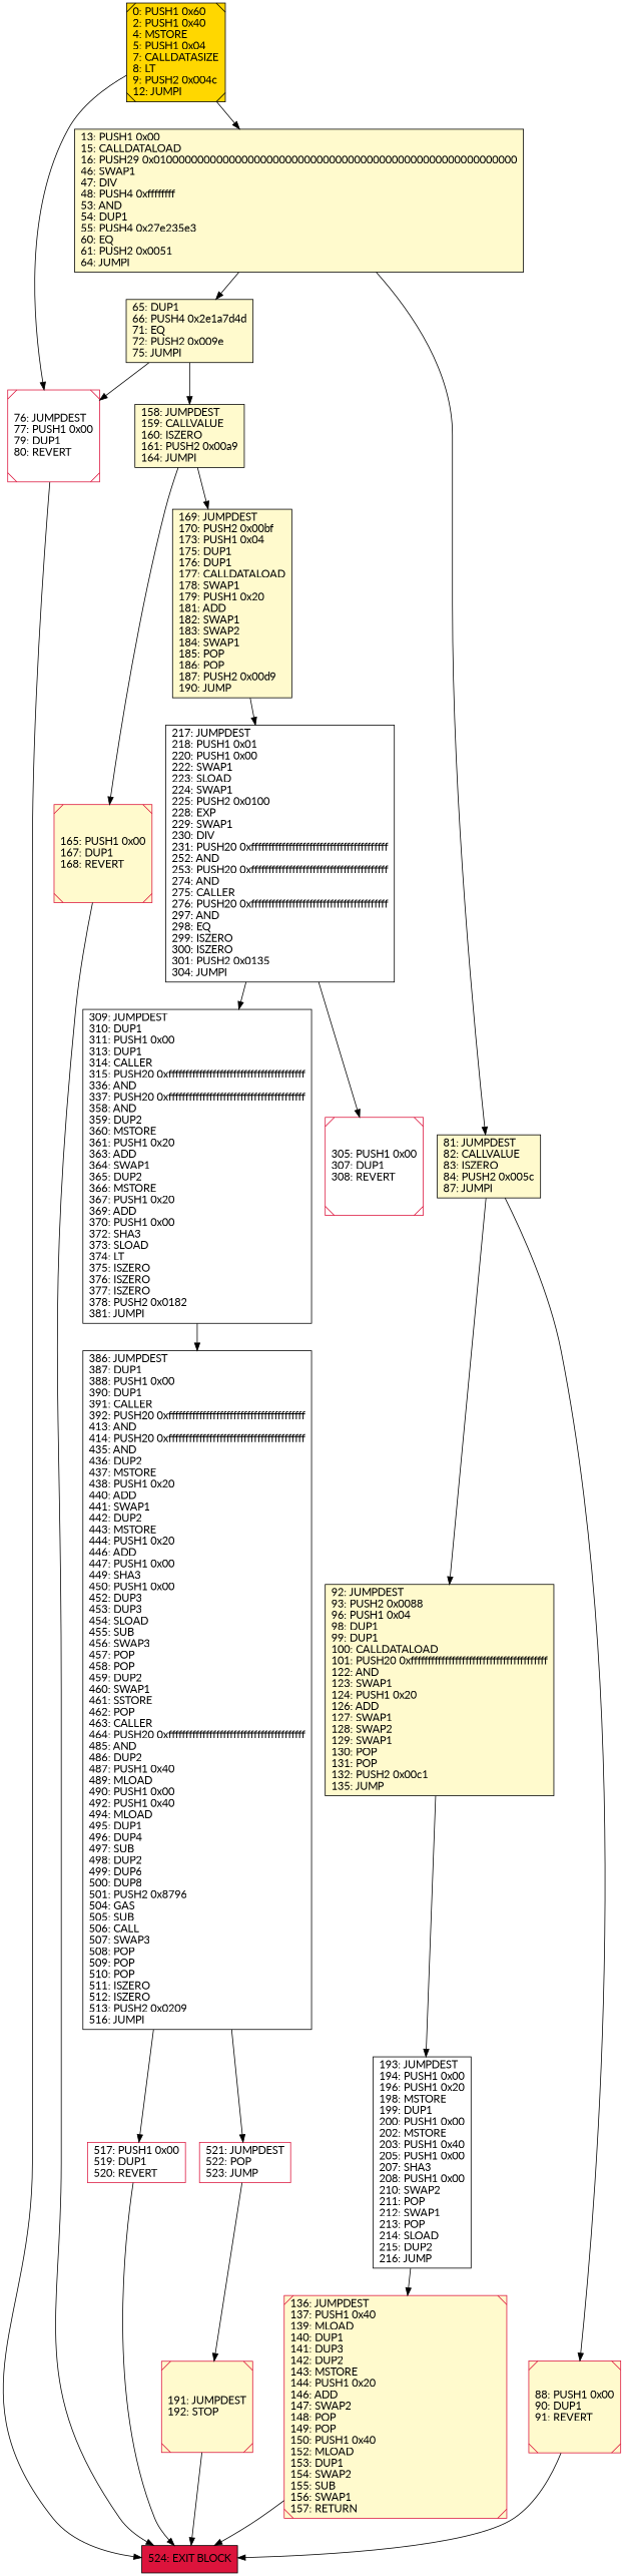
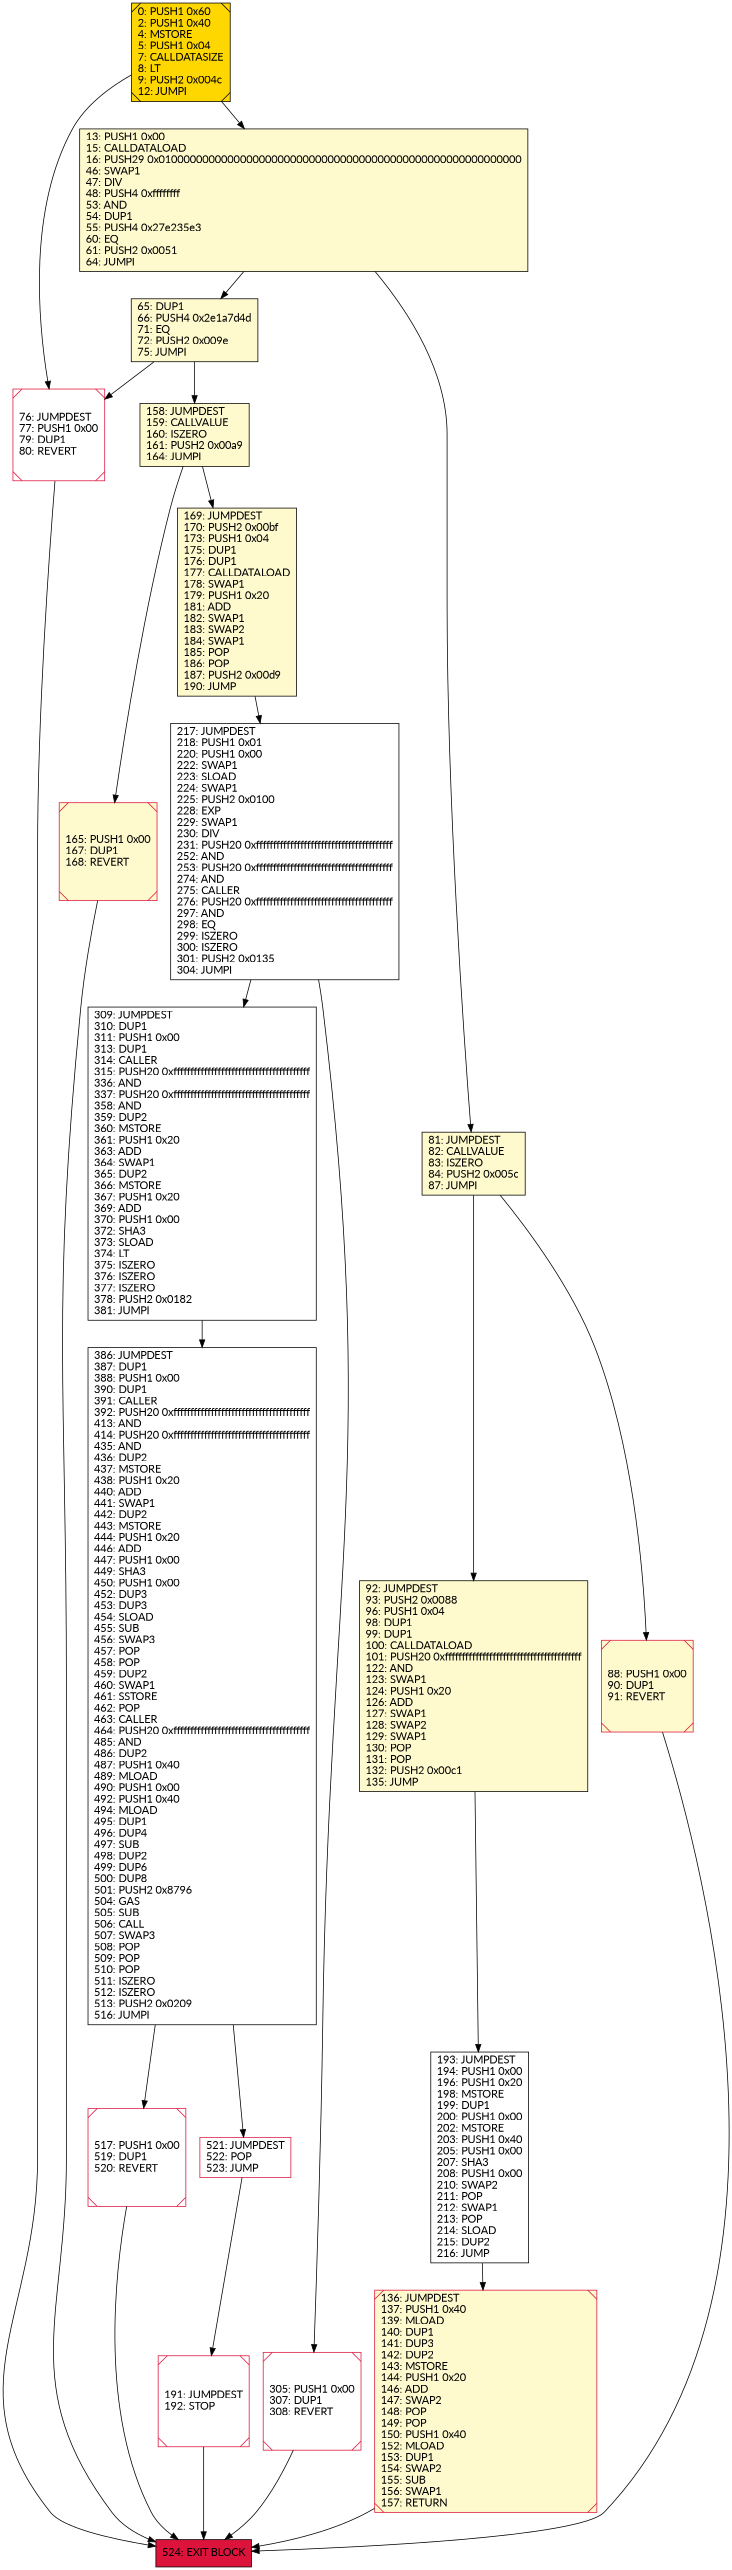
  digraph {
    fontname=Lato
    rankdir=UD
    node [color=black fillcolor=lemonchiffon fontcolor=black fontname=Lato shape=box style=filled]
    edge [fontname=Lato]
    n1 [label="92: JUMPDEST\l93: PUSH2 0x0088\l96: PUSH1 0x04\l98: DUP1\l99: DUP1\l100: CALLDATALOAD\l101: PUSH20 0xffffffffffffffffffffffffffffffffffffffff\l122: AND\l123: SWAP1\l124: PUSH1 0x20\l126: ADD\l127: SWAP1\l128: SWAP2\l129: SWAP1\l130: POP\l131: POP\l132: PUSH2 0x00c1\l135: JUMP\l"]
    n2 [fillcolor=white label="193: JUMPDEST\l194: PUSH1 0x00\l196: PUSH1 0x20\l198: MSTORE\l199: DUP1\l200: PUSH1 0x00\l202: MSTORE\l203: PUSH1 0x40\l205: PUSH1 0x00\l207: SHA3\l208: PUSH1 0x00\l210: SWAP2\l211: POP\l212: SWAP1\l213: POP\l214: SLOAD\l215: DUP2\l216: JUMP\l"]
    n3 [color=crimson label="136: JUMPDEST\l137: PUSH1 0x40\l139: MLOAD\l140: DUP1\l141: DUP3\l142: DUP2\l143: MSTORE\l144: PUSH1 0x20\l146: ADD\l147: SWAP2\l148: POP\l149: POP\l150: PUSH1 0x40\l152: MLOAD\l153: DUP1\l154: SWAP2\l155: SUB\l156: SWAP1\l157: RETURN\l" shape=Msquare]
    n4 [label="65: DUP1\l66: PUSH4 0x2e1a7d4d\l71: EQ\l72: PUSH2 0x009e\l75: JUMPI\l"]
    n5 [color=crimson fillcolor=white label="76: JUMPDEST\l77: PUSH1 0x00\l79: DUP1\l80: REVERT\l" shape=Msquare]
    n6 [label="158: JUMPDEST\l159: CALLVALUE\l160: ISZERO\l161: PUSH2 0x00a9\l164: JUMPI\l"]
    n7 [fillcolor=crimson label="524: EXIT BLOCK\l"]
    n8 [color=crimson label="165: PUSH1 0x00\l167: DUP1\l168: REVERT\l" shape=Msquare]
    n9 [label="169: JUMPDEST\l170: PUSH2 0x00bf\l173: PUSH1 0x04\l175: DUP1\l176: DUP1\l177: CALLDATALOAD\l178: SWAP1\l179: PUSH1 0x20\l181: ADD\l182: SWAP1\l183: SWAP2\l184: SWAP1\l185: POP\l186: POP\l187: PUSH2 0x00d9\l190: JUMP\l"]
    n10 [fillcolor=white label="386: JUMPDEST\l387: DUP1\l388: PUSH1 0x00\l390: DUP1\l391: CALLER\l392: PUSH20 0xffffffffffffffffffffffffffffffffffffffff\l413: AND\l414: PUSH20 0xffffffffffffffffffffffffffffffffffffffff\l435: AND\l436: DUP2\l437: MSTORE\l438: PUSH1 0x20\l440: ADD\l441: SWAP1\l442: DUP2\l443: MSTORE\l444: PUSH1 0x20\l446: ADD\l447: PUSH1 0x00\l449: SHA3\l450: PUSH1 0x00\l452: DUP3\l453: DUP3\l454: SLOAD\l455: SUB\l456: SWAP3\l457: POP\l458: POP\l459: DUP2\l460: SWAP1\l461: SSTORE\l462: POP\l463: CALLER\l464: PUSH20 0xffffffffffffffffffffffffffffffffffffffff\l485: AND\l486: DUP2\l487: PUSH1 0x40\l489: MLOAD\l490: PUSH1 0x00\l492: PUSH1 0x40\l494: MLOAD\l495: DUP1\l496: DUP4\l497: SUB\l498: DUP2\l499: DUP6\l500: DUP8\l501: PUSH2 0x8796\l504: GAS\l505: SUB\l506: CALL\l507: SWAP3\l508: POP\l509: POP\l510: POP\l511: ISZERO\l512: ISZERO\l513: PUSH2 0x0209\l516: JUMPI\l"]
-   n11 [color=crimson fillcolor=white label="517: PUSH1 0x00\l519: DUP1\l520: REVERT\l"]
+   n11 [color=crimson fillcolor=white label="517: PUSH1 0x00\l519: DUP1\l520: REVERT\l" shape=Msquare]
    n12 [color=crimson fillcolor=white label="521: JUMPDEST\l522: POP\l523: JUMP\l"]
-   n13 [color=crimson label="191: JUMPDEST\l192: STOP\l" shape=Msquare]
+   n13 [color=crimson fillcolor=white label="191: JUMPDEST\l192: STOP\l" shape=Msquare]
    n14 [fillcolor=white label="217: JUMPDEST\l218: PUSH1 0x01\l220: PUSH1 0x00\l222: SWAP1\l223: SLOAD\l224: SWAP1\l225: PUSH2 0x0100\l228: EXP\l229: SWAP1\l230: DIV\l231: PUSH20 0xffffffffffffffffffffffffffffffffffffffff\l252: AND\l253: PUSH20 0xffffffffffffffffffffffffffffffffffffffff\l274: AND\l275: CALLER\l276: PUSH20 0xffffffffffffffffffffffffffffffffffffffff\l297: AND\l298: EQ\l299: ISZERO\l300: ISZERO\l301: PUSH2 0x0135\l304: JUMPI\l"]
    n15 [fillcolor=white label="309: JUMPDEST\l310: DUP1\l311: PUSH1 0x00\l313: DUP1\l314: CALLER\l315: PUSH20 0xffffffffffffffffffffffffffffffffffffffff\l336: AND\l337: PUSH20 0xffffffffffffffffffffffffffffffffffffffff\l358: AND\l359: DUP2\l360: MSTORE\l361: PUSH1 0x20\l363: ADD\l364: SWAP1\l365: DUP2\l366: MSTORE\l367: PUSH1 0x20\l369: ADD\l370: PUSH1 0x00\l372: SHA3\l373: SLOAD\l374: LT\l375: ISZERO\l376: ISZERO\l377: ISZERO\l378: PUSH2 0x0182\l381: JUMPI\l"]
    n16 [color=crimson fillcolor=white label="305: PUSH1 0x00\l307: DUP1\l308: REVERT\l" shape=Msquare]
    n17 [fillcolor=gold label="0: PUSH1 0x60\l2: PUSH1 0x40\l4: MSTORE\l5: PUSH1 0x04\l7: CALLDATASIZE\l8: LT\l9: PUSH2 0x004c\l12: JUMPI\l" shape=Msquare]
    n18 [label="13: PUSH1 0x00\l15: CALLDATALOAD\l16: PUSH29 0x0100000000000000000000000000000000000000000000000000000000\l46: SWAP1\l47: DIV\l48: PUSH4 0xffffffff\l53: AND\l54: DUP1\l55: PUSH4 0x27e235e3\l60: EQ\l61: PUSH2 0x0051\l64: JUMPI\l"]
    n19 [label="81: JUMPDEST\l82: CALLVALUE\l83: ISZERO\l84: PUSH2 0x005c\l87: JUMPI\l"]
    n20 [color=crimson label="88: PUSH1 0x00\l90: DUP1\l91: REVERT\l" shape=Msquare]
    n1 -> n2
    n2 -> n3
    n3 -> n7
    n4 -> n5
    n4 -> n6
    n5 -> n7
    n6 -> n8
    n6 -> n9
    n8 -> n7
    n9 -> n14
    n10 -> n11
    n10 -> n12
    n11 -> n7
    n12 -> n13
    n13 -> n7
    n14 -> n15
    n14 -> n16
    n15 -> n10
+   n16 -> n7
    n17 -> n5
    n17 -> n18
    n18 -> n4
    n18 -> n19
    n19 -> n1
    n19 -> n20
    n20 -> n7
  }
